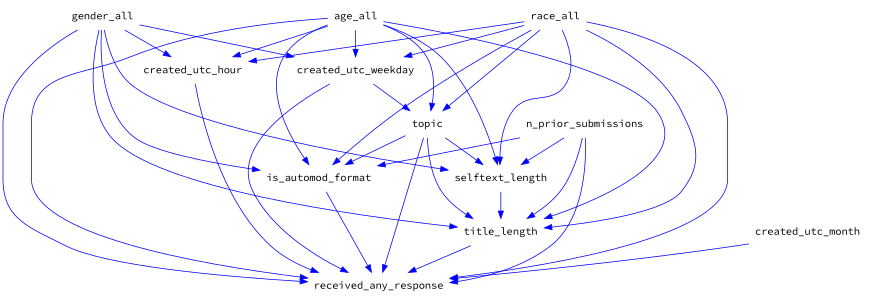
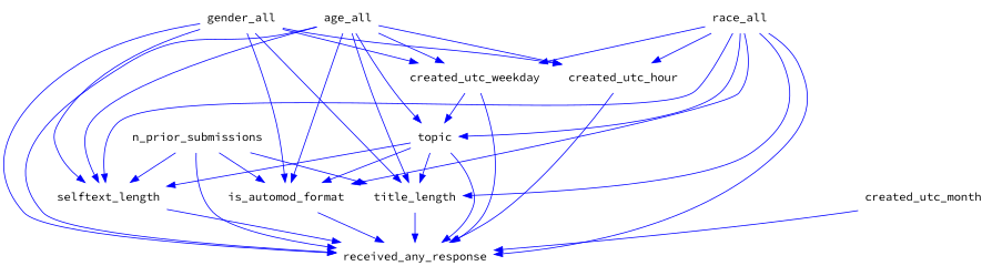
  digraph {
    fontname="Source Code Pro"
    node [color=purple fontname="Source Code Pro" shape=plaintext]
    edge [color=blue fontname="Source Code Pro"]
    age_all [color=blue height=.5 width=.5]
    created_utc_hour [color=blue height=.5 width=.5]
    created_utc_weekday [color=darkgreen height=.5 width=.5]
    is_automod_format [color=darkgreen height=.5 width=.5]
    selftext_length [height=.5 width=.5]
    title_length [height=.5 width=.5]
    topic [color=darkgreen height=.5 width=.5]
    received_any_response [height=.5 width=.5]
    created_utc_month [height=.5 width=.5]
    gender_all [color=blue height=.5 width=.5]
    n_prior_submissions [height=.5 width=.5]
    race_all [color=teal height=.5 width=.5]
    age_all -> created_utc_hour
    age_all -> created_utc_weekday
    age_all -> is_automod_format
    age_all -> selftext_length
    age_all -> title_length
    age_all -> topic
    age_all -> received_any_response
    created_utc_hour -> received_any_response
    created_utc_weekday -> topic
    created_utc_weekday -> received_any_response
    is_automod_format -> received_any_response
-   selftext_length -> title_length
+   selftext_length -> received_any_response
    title_length -> received_any_response
    topic -> is_automod_format
    topic -> selftext_length
    topic -> title_length
    topic -> received_any_response
    created_utc_month -> received_any_response
    gender_all -> created_utc_hour
    gender_all -> created_utc_weekday
    gender_all -> is_automod_format
    gender_all -> selftext_length
    gender_all -> title_length
    gender_all -> received_any_response
    n_prior_submissions -> is_automod_format
    n_prior_submissions -> selftext_length
    n_prior_submissions -> title_length
    n_prior_submissions -> received_any_response
    race_all -> created_utc_hour
    race_all -> created_utc_weekday
    race_all -> is_automod_format
    race_all -> selftext_length
    race_all -> title_length
    race_all -> topic
    race_all -> received_any_response
  }
